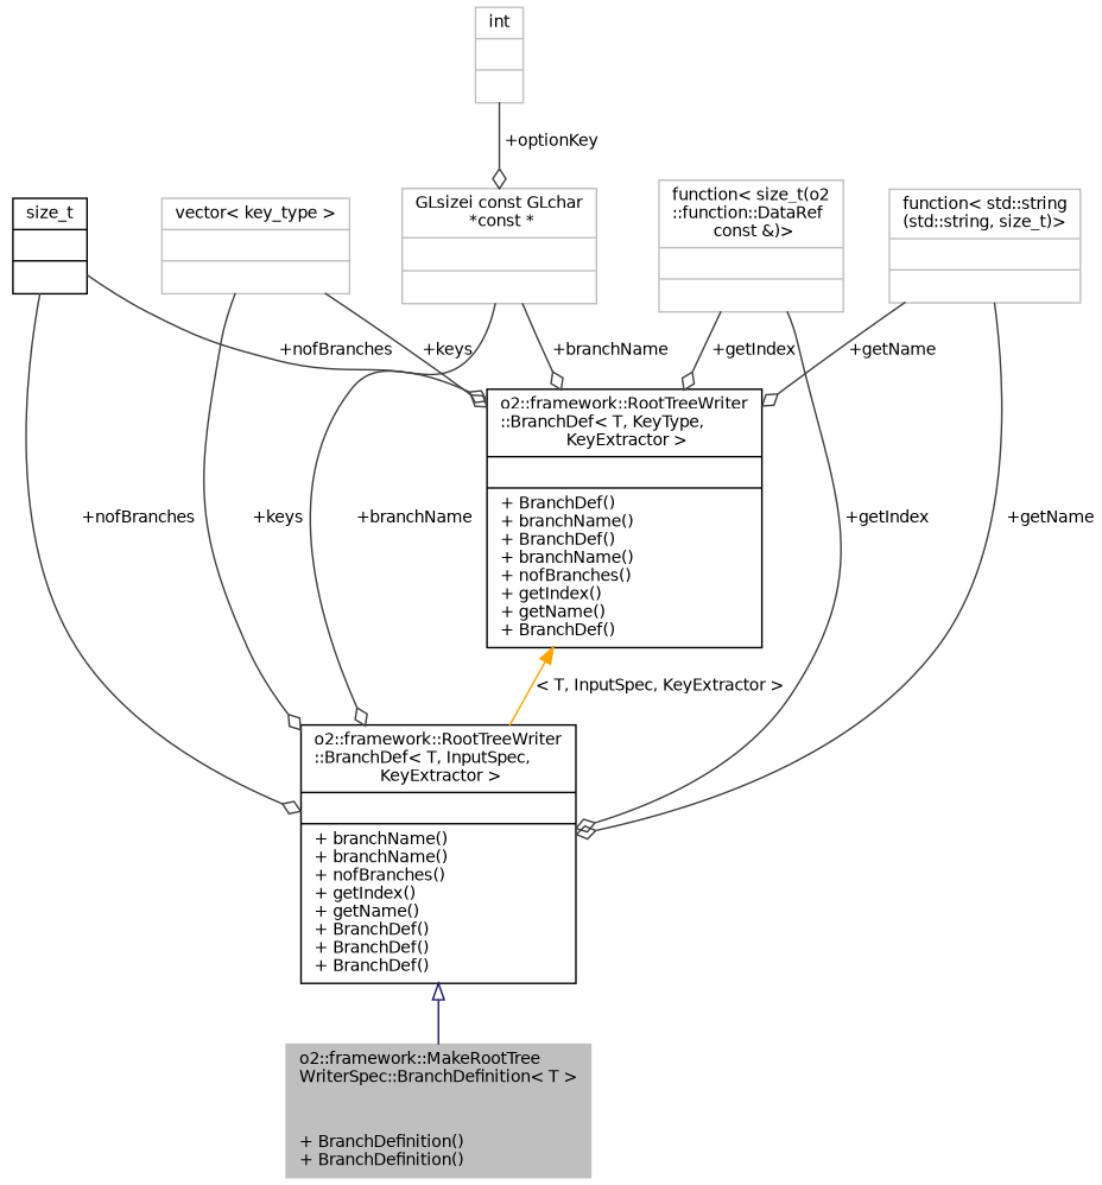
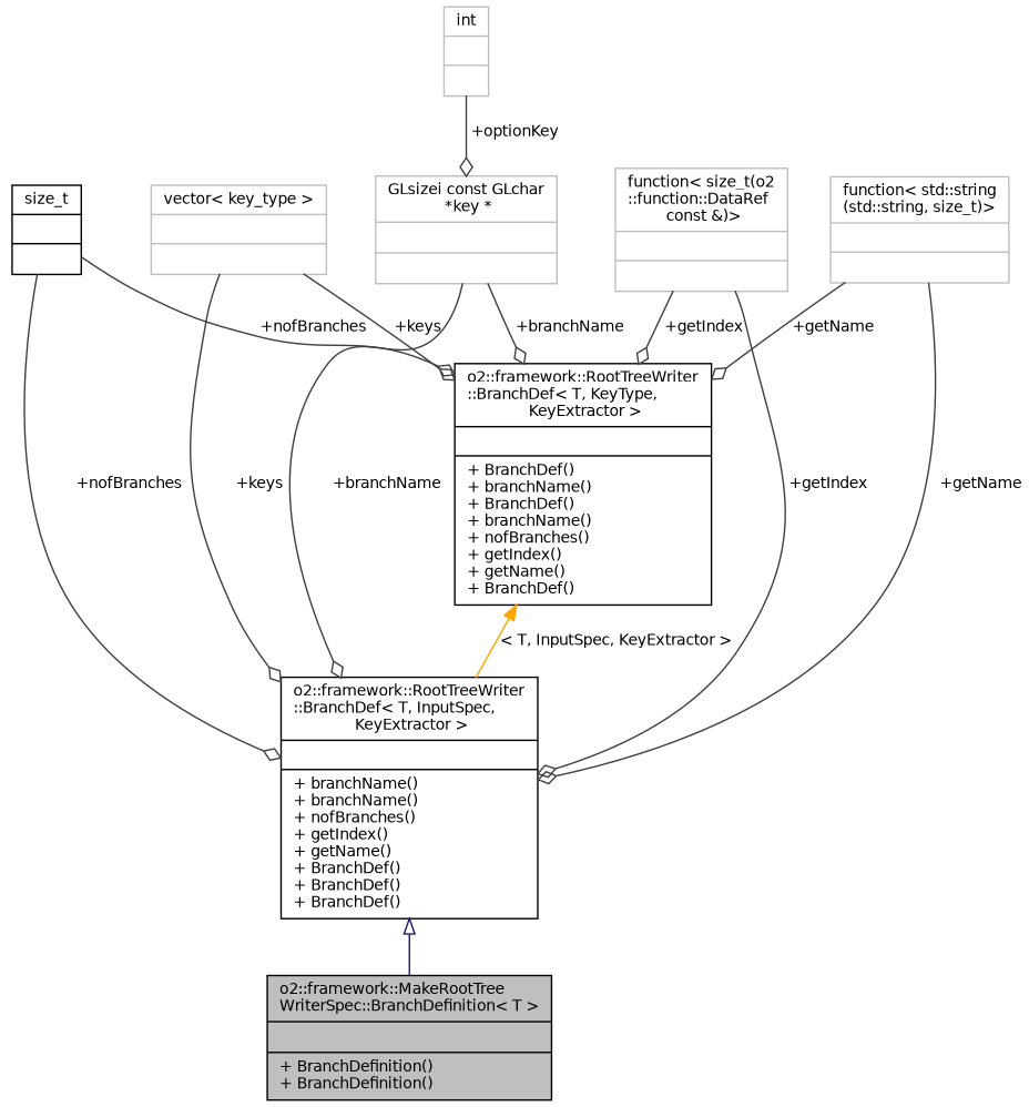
  digraph {
    node [color=grey75 fontname=Helvetica fontsize=10 shape=record]
    edge [color=grey25 fontname=Helvetica fontsize=10 labelfontname=Helvetica labelfontsize=10 style=solid arrowhead=odiamond]
-   n1 [fillcolor=grey75 fontcolor=black height=0.2 label="{o2::framework::MakeRootTree\lWriterSpec::BranchDefinition\< T \>\n||+ BranchDefinition()\l+ BranchDefinition()\l}" style=filled width=0.4]
+   n1 [color=black fillcolor=grey75 fontcolor=black height=0.2 label="{o2::framework::MakeRootTree\lWriterSpec::BranchDefinition\< T \>\n||+ BranchDefinition()\l+ BranchDefinition()\l}" style=filled width=0.4]
    n2 [color=black height=0.2 label="{o2::framework::RootTreeWriter\l::BranchDef\< T, InputSpec,\l KeyExtractor \>\n||+ branchName()\l+ branchName()\l+ nofBranches()\l+ getIndex()\l+ getName()\l+ BranchDef()\l+ BranchDef()\l+ BranchDef()\l}" width=0.4]
-   n3 [height=0.2 label="{GLsizei const GLchar\l *const *\n||}" width=0.4]
+   n3 [height=0.2 label="{GLsizei const GLchar\l *key *\n||}" width=0.4]
    n4 [color=black height=0.2 label="{o2::framework::RootTreeWriter\l::BranchDef\< T, KeyType,\l KeyExtractor \>\n||+ BranchDef()\l+ branchName()\l+ BranchDef()\l+ branchName()\l+ nofBranches()\l+ getIndex()\l+ getName()\l+ BranchDef()\l}" width=0.4]
    n5 [height=0.2 label="{vector\< key_type \>\n||}" width=0.4]
    n6 [color=black height=0.2 label="{size_t\n||}" width=0.4]
    n7 [height=0.2 label="{function\< std::string\l(std::string, size_t)\>\n||}" width=0.4]
    n8 [height=0.2 label="{function\< size_t(o2\l::function::DataRef\l const &)\>\n||}" width=0.4]
    n9 [height=0.2 label="{int\n||}" width=0.4]
    n2 -> n1 [arrowtail=onormal color=midnightblue dir=back arrowhead=""]
    n3 -> n2 [label=" +branchName"]
    n3 -> n4 [label=" +branchName"]
    n4 -> n2 [color=orange dir=back label=" \< T, InputSpec, KeyExtractor \>" arrowhead=""]
    n5 -> n2 [label=" +keys"]
    n5 -> n4 [label=" +keys"]
    n6 -> n2 [label=" +nofBranches"]
    n6 -> n4 [label=" +nofBranches"]
    n7 -> n2 [label=" +getName"]
    n7 -> n4 [label=" +getName"]
    n8 -> n2 [label=" +getIndex"]
    n8 -> n4 [label=" +getIndex"]
    n9 -> n3 [label=" +optionKey"]
  }
